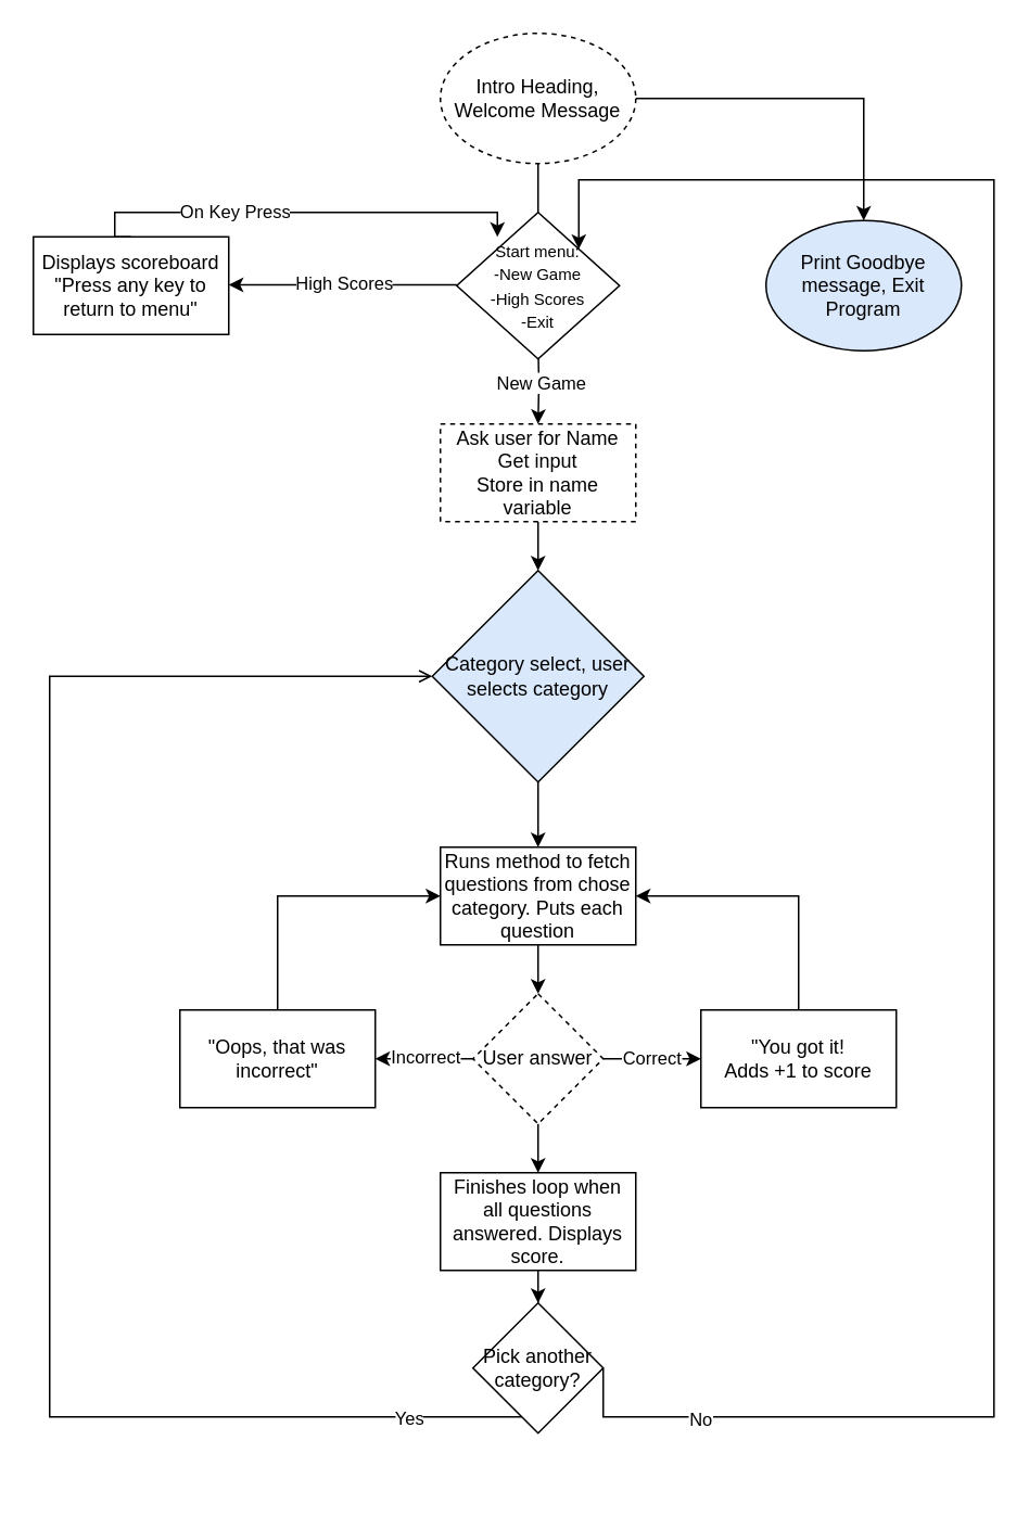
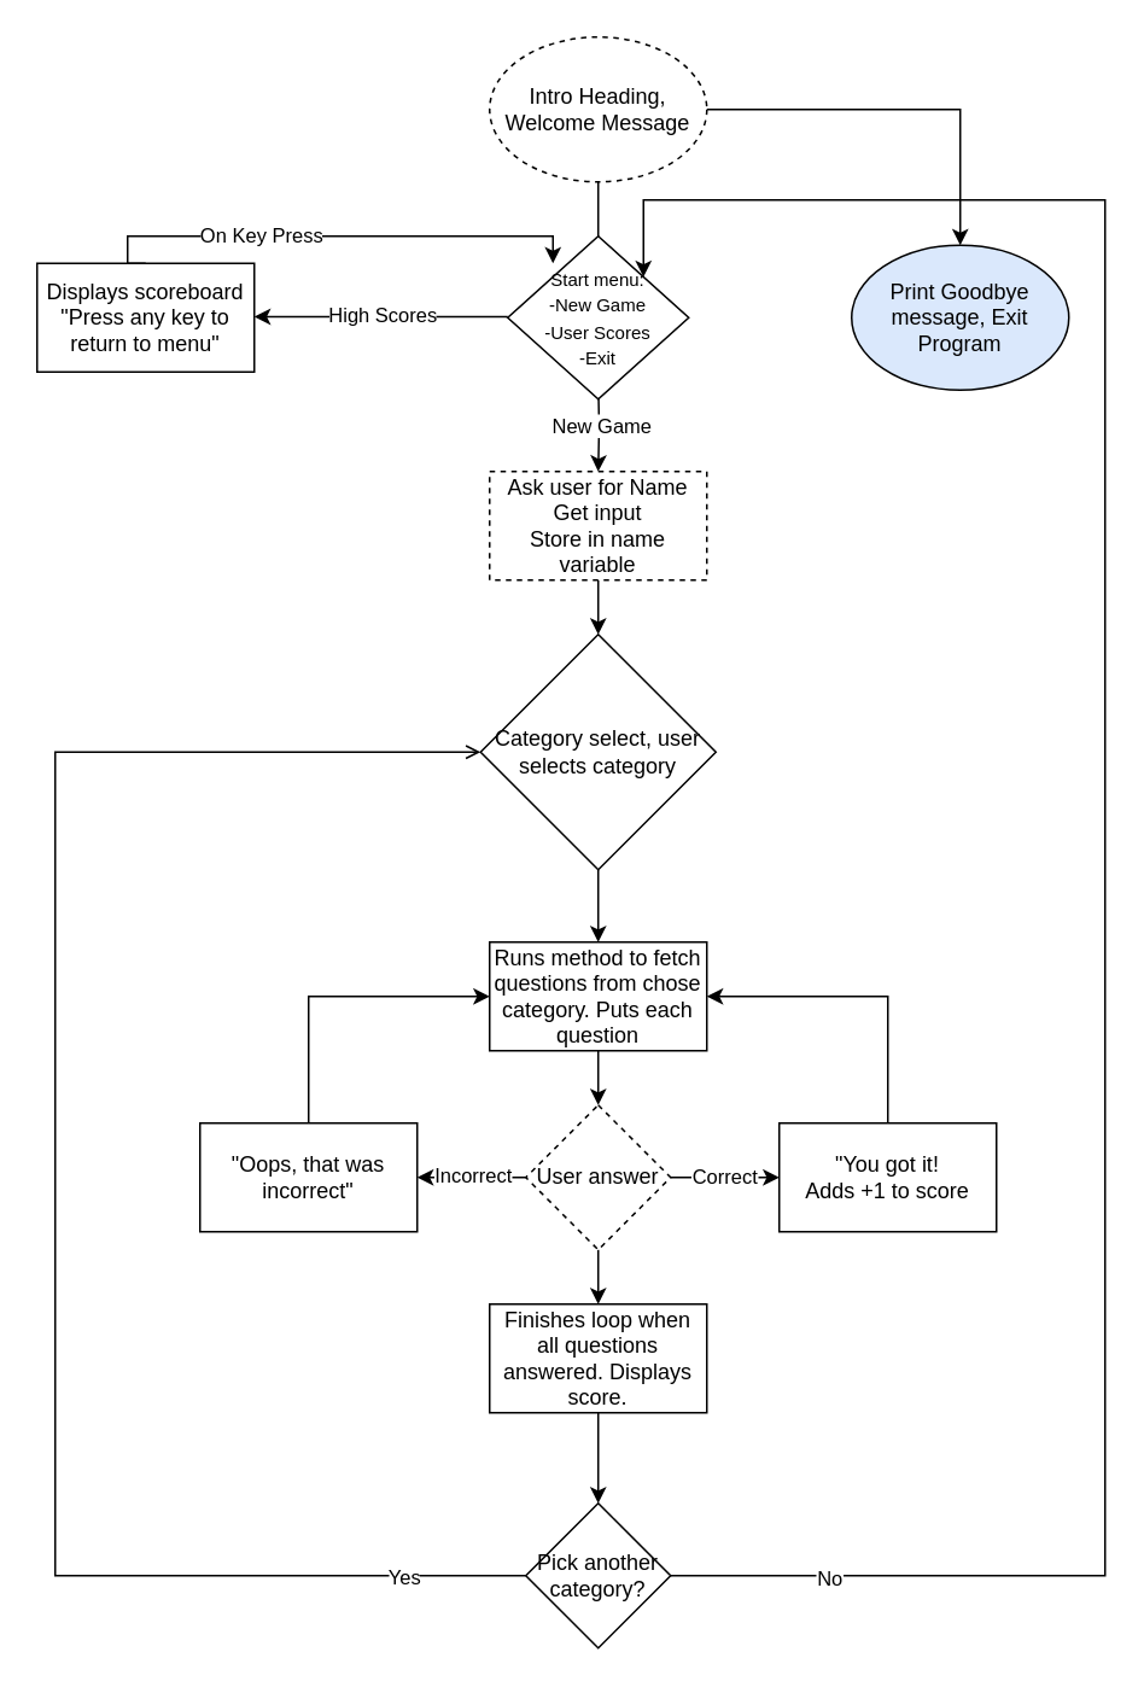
  <mxCell id="0" />
  <mxCell id="1" parent="0" />
  <mxCell id="2" value="" style="edgeStyle=orthogonalEdgeStyle;rounded=0;orthogonalLoop=1;jettySize=auto;html=1;" edge="1" parent="1" source="4"><mxGeometry relative="1" as="geometry"><mxPoint x="330" y="150" as="targetPoint" /></mxGeometry></mxCell>
  <mxCell id="3" style="edgeStyle=orthogonalEdgeStyle;rounded=0;orthogonalLoop=1;jettySize=auto;html=1;" edge="1" parent="1" source="4" target="9"><mxGeometry relative="1" as="geometry" /></mxCell>
  <mxCell id="4" value="Intro Heading, Welcome Message" style="ellipse;whiteSpace=wrap;html=1;dashed=1;" vertex="1" parent="1"><mxGeometry x="270" width="120" height="80" as="geometry" y="20" /></mxCell>
  <mxCell id="5" value="" style="edgeStyle=orthogonalEdgeStyle;rounded=0;orthogonalLoop=1;jettySize=auto;html=1;" edge="1" parent="1"><mxGeometry relative="1" as="geometry"><mxPoint x="280" y="174.5" as="sourcePoint" /><mxPoint x="140" y="174.5" as="targetPoint" /></mxGeometry></mxCell>
  <mxCell id="6" value="High Scores" style="edgeLabel;html=1;align=center;verticalAlign=middle;resizable=0;points=[];" vertex="1" connectable="0" parent="5"><mxGeometry y="-1" relative="1" as="geometry"><mxPoint as="offset" /></mxGeometry></mxCell>
  <mxCell id="7" value="" style="edgeStyle=orthogonalEdgeStyle;rounded=0;orthogonalLoop=1;jettySize=auto;html=1;" edge="1" parent="1" target="13"><mxGeometry relative="1" as="geometry"><mxPoint x="330" y="210" as="sourcePoint" /></mxGeometry></mxCell>
  <mxCell id="8" value="New Game" style="edgeLabel;html=1;align=center;verticalAlign=middle;resizable=0;points=[];" vertex="1" connectable="0" parent="7"><mxGeometry y="1" relative="1" as="geometry"><mxPoint as="offset" /></mxGeometry></mxCell>
  <mxCell id="9" value="Print Goodbye message, Exit Program" style="ellipse;whiteSpace=wrap;html=1;fillColor=#dae8fc;" vertex="1" parent="1"><mxGeometry x="470" y="135" width="120" height="80" as="geometry" /></mxCell>
  <mxCell id="10" value="On Key Press" style="edgeStyle=orthogonalEdgeStyle;rounded=0;orthogonalLoop=1;jettySize=auto;html=1;exitX=0.5;exitY=0;exitDx=0;exitDy=0;" edge="1" parent="1" source="11"><mxGeometry x="-0.279" relative="1" as="geometry"><mxPoint x="305" y="145" as="targetPoint" /><Array as="points"><mxPoint x="70" y="145" /><mxPoint x="70" y="130" /><mxPoint x="305" y="130" /></Array><mxPoint as="offset" /></mxGeometry></mxCell>
  <mxCell id="11" value="Displays scoreboard&lt;br&gt;&quot;Press any key to return to menu&quot;" style="whiteSpace=wrap;html=1;" vertex="1" parent="1"><mxGeometry x="20" y="145" width="120" height="60" as="geometry" /></mxCell>
  <mxCell id="12" value="" style="edgeStyle=orthogonalEdgeStyle;rounded=0;orthogonalLoop=1;jettySize=auto;html=1;" edge="1" parent="1" source="13"><mxGeometry relative="1" as="geometry"><mxPoint x="330" y="350" as="targetPoint" /></mxGeometry></mxCell>
  <mxCell id="13" value="Ask user for Name&lt;br&gt;Get input&lt;br&gt;Store in name variable" style="whiteSpace=wrap;html=1;dashed=1;" vertex="1" parent="1"><mxGeometry x="270" y="260" width="120" height="60" as="geometry" /></mxCell>
- <mxCell id="14" value="&lt;font style=&quot;font-size: 10px&quot;&gt;Start menu:&lt;br&gt;-New Game&lt;br&gt;-High Scores&lt;br&gt;-Exit&lt;/font&gt;" style="rhombus;whiteSpace=wrap;html=1;" vertex="1" parent="1"><mxGeometry x="280" y="130" width="100" height="90" as="geometry" /></mxCell>
+ <mxCell id="14" value="&lt;font style=&quot;font-size: 10px&quot;&gt;Start menu:&lt;br&gt;-New Game&lt;br&gt;-User Scores&lt;br&gt;-Exit&lt;/font&gt;" style="rhombus;whiteSpace=wrap;html=1;" vertex="1" parent="1"><mxGeometry x="280" y="130" width="100" height="90" as="geometry" /></mxCell>
  <mxCell id="15" value="" style="edgeStyle=orthogonalEdgeStyle;rounded=0;orthogonalLoop=1;jettySize=auto;html=1;" edge="1" parent="1" source="16" target="18"><mxGeometry relative="1" as="geometry" /></mxCell>
- <mxCell id="16" value="Category select, user selects category" style="rhombus;whiteSpace=wrap;html=1;fillColor=#dae8fc;" vertex="1" parent="1"><mxGeometry x="265" y="350" width="130" height="130" as="geometry" /></mxCell>
+ <mxCell id="16" value="Category select, user selects category" style="rhombus;whiteSpace=wrap;html=1;" vertex="1" parent="1"><mxGeometry x="265" y="350" width="130" height="130" as="geometry" /></mxCell>
  <mxCell id="17" value="" style="edgeStyle=orthogonalEdgeStyle;rounded=0;orthogonalLoop=1;jettySize=auto;html=1;" edge="1" parent="1" source="18" target="23"><mxGeometry relative="1" as="geometry" /></mxCell>
  <mxCell id="18" value="Runs method to fetch questions from chose category. Puts each question" style="whiteSpace=wrap;html=1;" vertex="1" parent="1"><mxGeometry x="270" y="520" width="120" height="60" as="geometry" /></mxCell>
  <mxCell id="19" value="Correct" style="edgeStyle=orthogonalEdgeStyle;rounded=0;orthogonalLoop=1;jettySize=auto;html=1;" edge="1" parent="1" source="23" target="25"><mxGeometry relative="1" as="geometry" /></mxCell>
  <mxCell id="20" value="" style="edgeStyle=orthogonalEdgeStyle;rounded=0;orthogonalLoop=1;jettySize=auto;html=1;" edge="1" parent="1" source="23" target="27"><mxGeometry relative="1" as="geometry" /></mxCell>
  <mxCell id="21" value="Incorrect" style="edgeLabel;html=1;align=center;verticalAlign=middle;resizable=0;points=[];" vertex="1" connectable="0" parent="20"><mxGeometry y="-2" relative="1" as="geometry"><mxPoint as="offset" /></mxGeometry></mxCell>
  <mxCell id="22" value="" style="edgeStyle=orthogonalEdgeStyle;rounded=0;orthogonalLoop=1;jettySize=auto;html=1;" edge="1" parent="1" source="23" target="29"><mxGeometry relative="1" as="geometry" /></mxCell>
  <mxCell id="23" value="User answer" style="rhombus;whiteSpace=wrap;html=1;dashed=1;" vertex="1" parent="1"><mxGeometry x="290" y="610" width="80" height="80" as="geometry" /></mxCell>
  <mxCell id="24" style="edgeStyle=orthogonalEdgeStyle;rounded=0;orthogonalLoop=1;jettySize=auto;html=1;entryX=1;entryY=0.5;entryDx=0;entryDy=0;" edge="1" parent="1" source="25" target="18"><mxGeometry relative="1" as="geometry"><Array as="points"><mxPoint x="490" y="550" /></Array></mxGeometry></mxCell>
  <mxCell id="25" value="&quot;You got it!&lt;br&gt;Adds +1 to score" style="whiteSpace=wrap;html=1;" vertex="1" parent="1"><mxGeometry x="430" y="620" width="120" height="60" as="geometry" /></mxCell>
  <mxCell id="26" style="edgeStyle=orthogonalEdgeStyle;rounded=0;orthogonalLoop=1;jettySize=auto;html=1;exitX=0.5;exitY=0;exitDx=0;exitDy=0;entryX=0;entryY=0.5;entryDx=0;entryDy=0;" edge="1" parent="1" source="27" target="18"><mxGeometry relative="1" as="geometry" /></mxCell>
  <mxCell id="27" value="&quot;Oops, that was incorrect&quot;" style="whiteSpace=wrap;html=1;" vertex="1" parent="1"><mxGeometry x="110" y="620" width="120" height="60" as="geometry" /></mxCell>
  <mxCell id="28" value="" style="edgeStyle=orthogonalEdgeStyle;rounded=0;orthogonalLoop=1;jettySize=auto;html=1;" edge="1" parent="1" source="29" target="34"><mxGeometry relative="1" as="geometry" /></mxCell>
  <mxCell id="29" value="Finishes loop when all questions answered. Displays score." style="whiteSpace=wrap;html=1;" vertex="1" parent="1"><mxGeometry x="270" y="720" width="120" height="60" as="geometry" /></mxCell>
  <mxCell id="30" style="edgeStyle=orthogonalEdgeStyle;rounded=0;orthogonalLoop=1;jettySize=auto;html=1;entryX=0;entryY=0.5;entryDx=0;entryDy=0;endArrow=open;" edge="1" parent="1" source="34" target="16"><mxGeometry relative="1" as="geometry"><Array as="points"><mxPoint x="30" y="870" /><mxPoint x="30" y="415" /></Array></mxGeometry></mxCell>
  <mxCell id="31" value="Yes" style="edgeLabel;html=1;align=center;verticalAlign=middle;resizable=0;points=[];" vertex="1" connectable="0" parent="30"><mxGeometry x="-0.857" relative="1" as="geometry"><mxPoint as="offset" /></mxGeometry></mxCell>
  <mxCell id="32" style="edgeStyle=orthogonalEdgeStyle;rounded=0;orthogonalLoop=1;jettySize=auto;html=1;exitX=1;exitY=0.5;exitDx=0;exitDy=0;entryX=1;entryY=0;entryDx=0;entryDy=0;" edge="1" parent="1" source="34" target="14"><mxGeometry relative="1" as="geometry"><Array as="points"><mxPoint x="610" y="870" /><mxPoint x="610" y="110" /><mxPoint x="355" y="110" /></Array></mxGeometry></mxCell>
  <mxCell id="33" value="No" style="edgeLabel;html=1;align=center;verticalAlign=middle;resizable=0;points=[];" vertex="1" connectable="0" parent="32"><mxGeometry x="-0.866" y="-1" relative="1" as="geometry"><mxPoint as="offset" /></mxGeometry></mxCell>
- <mxCell id="34" value="Pick another category?" style="rhombus;whiteSpace=wrap;html=1;" vertex="1" parent="1"><mxGeometry x="290" y="800" width="80" height="80" as="geometry" /></mxCell>
+ <mxCell id="34" value="Pick another category?" style="rhombus;whiteSpace=wrap;html=1;" vertex="1" parent="1"><mxGeometry x="290" y="830" width="80" height="80" as="geometry" /></mxCell>
